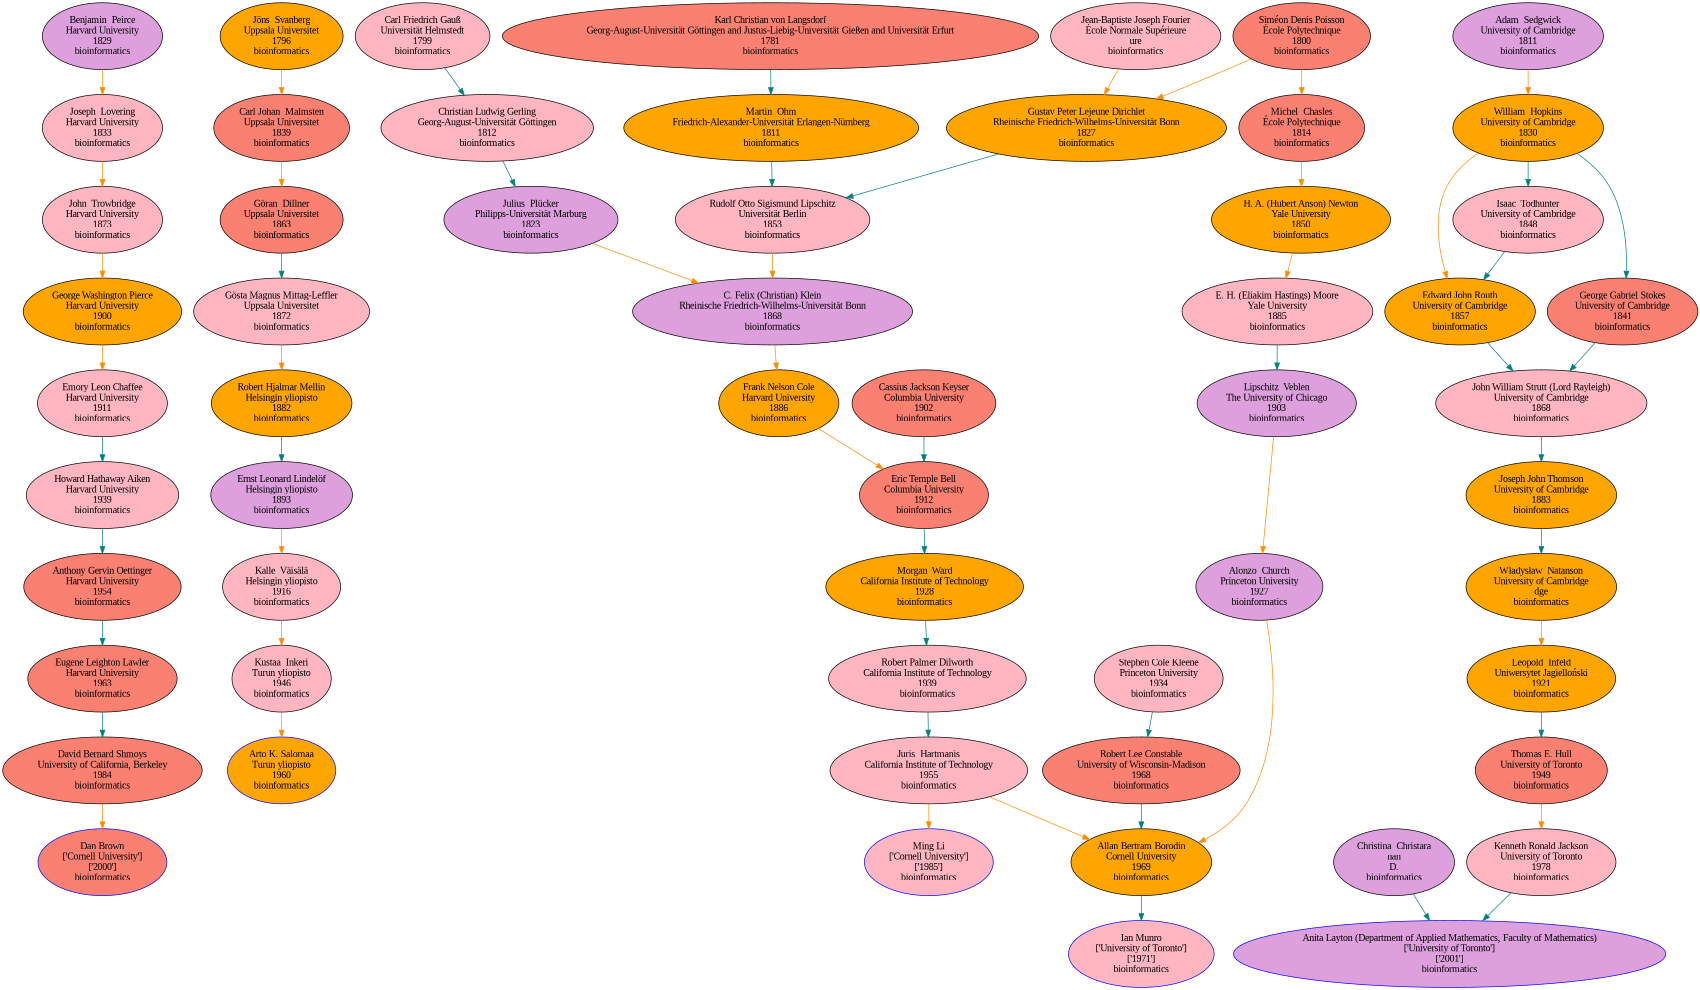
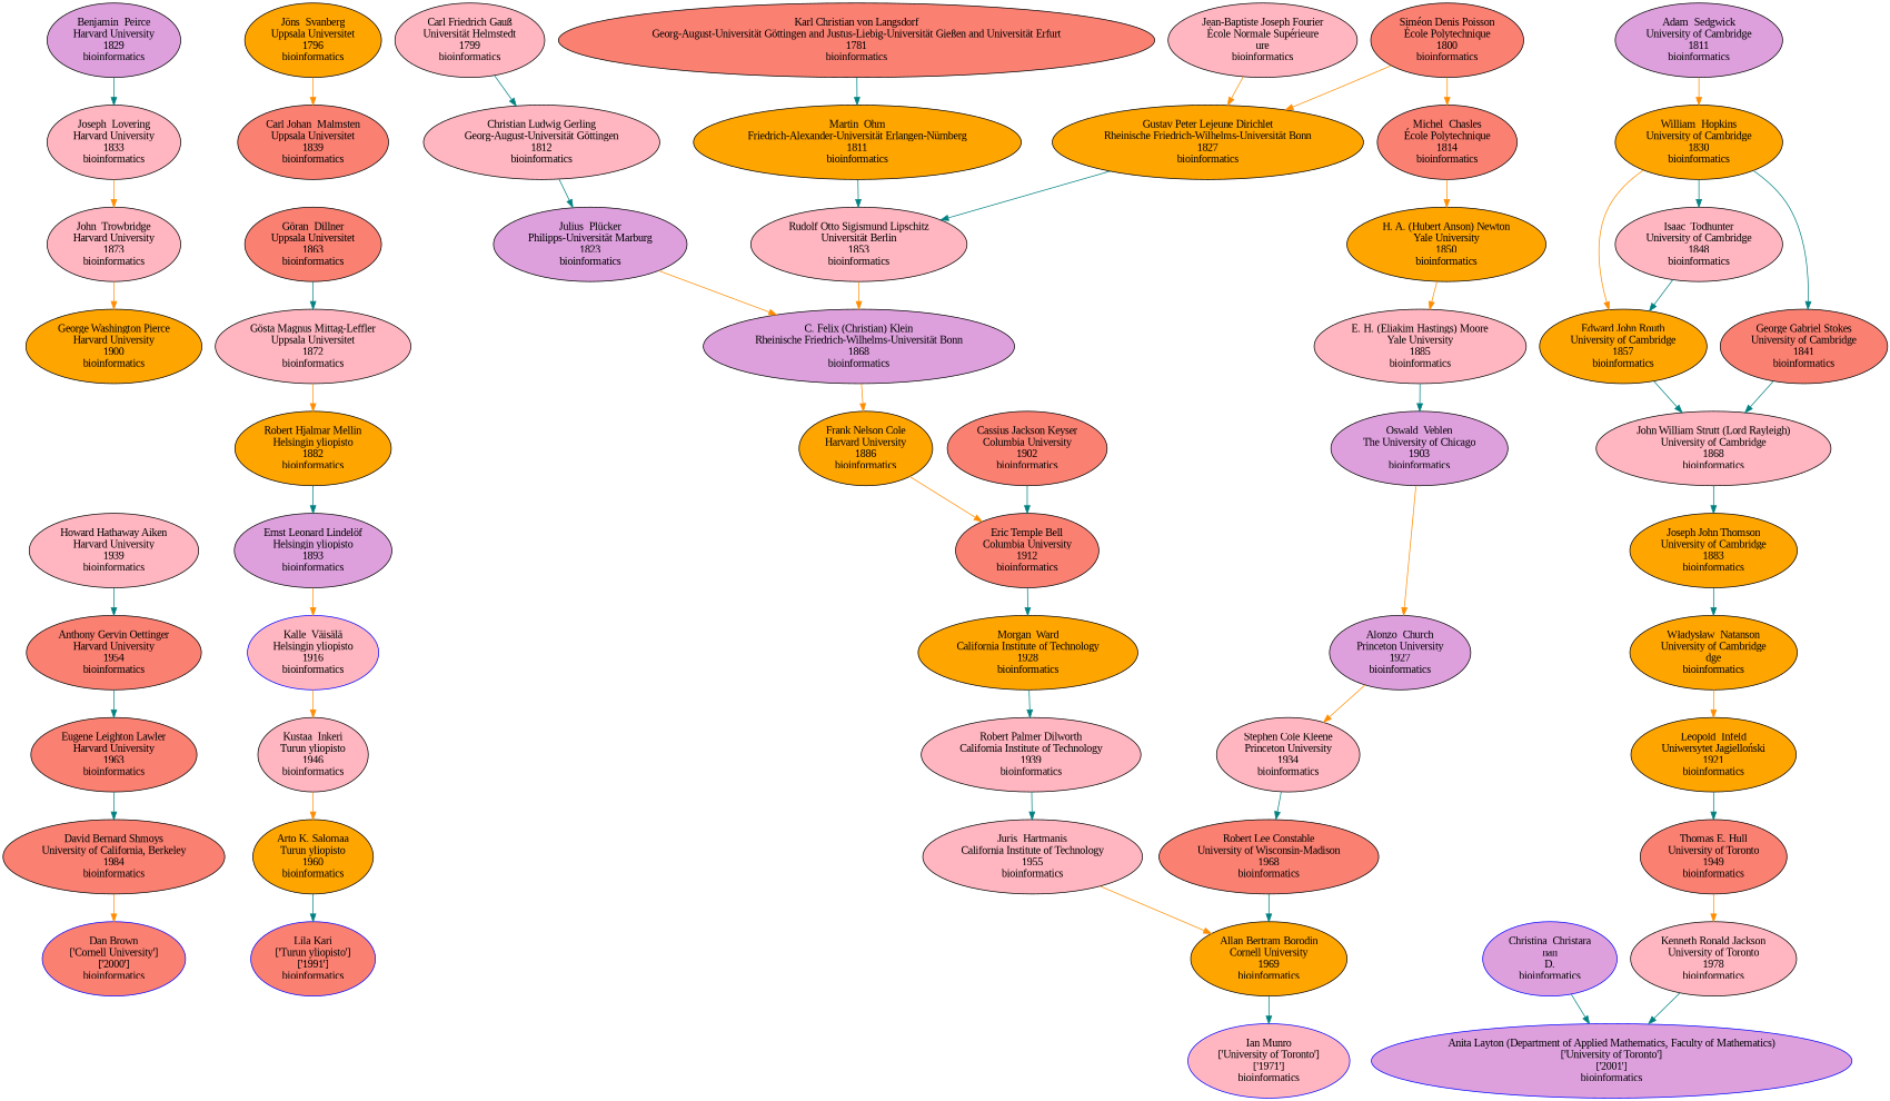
  digraph {
    fontname="Liberation Serif"
    node [fillcolor=lightpink fontname="Liberation Serif" style=filled]
    edge [color=teal fontname="Liberation Serif"]
    n1 [color=blue fillcolor=salmon label="​Dan Brown\n['Cornell University']\n['2000']\nbioinformatics"]
-   n3 [color=blue label="Ming Li\n['Cornell University']\n['1985']\nbioinformatics"]
+   n2 [color=blue fillcolor=salmon label="Lila Kari\n['Turun yliopisto']\n['1991']\nbioinformatics"]
    n4 [color=blue label="Ian Munro\n['University of Toronto']\n['1971']\nbioinformatics"]
    n5 [color=blue fillcolor=plum label="Anita Layton (Department of Applied Mathematics, Faculty of Mathematics)\n['University of Toronto']\n['2001']\nbioinformatics"]
    n6 [fillcolor=salmon label="David Bernard Shmoys\nUniversity of California, Berkeley\n1984\nbioinformatics"]
-   n7 [fillcolor=orange label="Arto K. Salomaa\nTurun yliopisto\n1960\nbioinformatics" color=blue]
+   n7 [fillcolor=orange label="Arto K. Salomaa\nTurun yliopisto\n1960\nbioinformatics"]
    n8 [label="Juris  Hartmanis\nCalifornia Institute of Technology\n1955\nbioinformatics"]
    n9 [fillcolor=orange label="Allan Bertram Borodin\nCornell University\n1969\nbioinformatics"]
-   n10 [fillcolor=plum label="Christina  Christara\nnan\nD.\nbioinformatics"]
+   n10 [fillcolor=plum label="Christina  Christara\nnan\nD.\nbioinformatics" color=blue]
    n11 [label="Kenneth Ronald Jackson\nUniversity of Toronto\n1978\nbioinformatics"]
    n12 [fillcolor=salmon label="Eugene Leighton Lawler\nHarvard University\n1963\nbioinformatics"]
    n13 [label="Kustaa  Inkeri\nTurun yliopisto\n1946\nbioinformatics"]
    n14 [label="Robert Palmer Dilworth\nCalifornia Institute of Technology\n1939\nbioinformatics"]
    n15 [fillcolor=salmon label="Robert Lee Constable\nUniversity of Wisconsin-Madison\n1968\nbioinformatics"]
    n16 [fillcolor=salmon label="Thomas E. Hull\nUniversity of Toronto\n1949\nbioinformatics"]
    n17 [fillcolor=salmon label="Anthony Gervin Oettinger\nHarvard University\n1954\nbioinformatics"]
-   n18 [label="Kalle  Väisälä\nHelsingin yliopisto\n1916\nbioinformatics"]
+   n18 [label="Kalle  Väisälä\nHelsingin yliopisto\n1916\nbioinformatics" color=blue]
    n19 [fillcolor=orange label="Morgan  Ward\nCalifornia Institute of Technology\n1928\nbioinformatics"]
    n20 [label="Stephen Cole Kleene\nPrinceton University\n1934\nbioinformatics"]
    n21 [fillcolor=orange label="Leopold  Infeld\nUniwersytet Jagielloński\n1921\nbioinformatics"]
    n22 [label="Howard Hathaway Aiken\nHarvard University\n1939\nbioinformatics"]
    n23 [fillcolor=plum label="Ernst Leonard Lindelöf\nHelsingin yliopisto\n1893\nbioinformatics"]
    n24 [fillcolor=salmon label="Eric Temple Bell\nColumbia University\n1912\nbioinformatics"]
    n25 [fillcolor=plum label="Alonzo  Church\nPrinceton University\n1927\nbioinformatics"]
    n26 [fillcolor=orange label="Władysław  Natanson\nUniversity of Cambridge\ndge\nbioinformatics"]
-   n27 [label="Emory Leon Chaffee\nHarvard University\n1911\nbioinformatics"]
    n28 [fillcolor=orange label="Robert Hjalmar Mellin\nHelsingin yliopisto\n1882\nbioinformatics"]
    n29 [fillcolor=orange label="Frank Nelson Cole\nHarvard University\n1886\nbioinformatics"]
    n30 [fillcolor=salmon label="Cassius Jackson Keyser\nColumbia University\n1902\nbioinformatics"]
-   n31 [fillcolor=plum label="Lipschitz  Veblen\nThe University of Chicago\n1903\nbioinformatics"]
+   n31 [fillcolor=plum label="Oswald  Veblen\nThe University of Chicago\n1903\nbioinformatics"]
    n32 [fillcolor=orange label="Joseph John Thomson\nUniversity of Cambridge\n1883\nbioinformatics"]
    n33 [fillcolor=orange label="George Washington Pierce\nHarvard University\n1900\nbioinformatics"]
    n34 [label="Gösta Magnus Mittag-Leffler\nUppsala Universitet\n1872\nbioinformatics"]
    n35 [fillcolor=plum label="C. Felix (Christian) Klein\nRheinische Friedrich-Wilhelms-Universität Bonn\n1868\nbioinformatics"]
    n36 [label="E. H. (Eliakim Hastings) Moore\nYale University\n1885\nbioinformatics"]
    n37 [label="John William Strutt (Lord Rayleigh)\nUniversity of Cambridge\n1868\nbioinformatics"]
    n38 [label="John  Trowbridge\nHarvard University\n1873\nbioinformatics"]
    n39 [fillcolor=salmon label="Göran  Dillner\nUppsala Universitet\n1863\nbioinformatics"]
    n40 [fillcolor=plum label="Julius  Plücker\nPhilipps-Universität Marburg\n1823\nbioinformatics"]
    n41 [label="Rudolf Otto Sigismund Lipschitz\nUniversität Berlin\n1853\nbioinformatics"]
    n42 [fillcolor=orange label="H. A. (Hubert Anson) Newton\nYale University\n1850\nbioinformatics"]
    n43 [fillcolor=orange label="Edward John Routh\nUniversity of Cambridge\n1857\nbioinformatics"]
    n44 [fillcolor=salmon label="George Gabriel Stokes\nUniversity of Cambridge\n1841\nbioinformatics"]
    n45 [label="Joseph  Lovering\nHarvard University\n1833\nbioinformatics"]
    n46 [fillcolor=salmon label="Carl Johan  Malmsten\nUppsala Universitet\n1839\nbioinformatics"]
    n47 [label="Christian Ludwig Gerling\nGeorg-August-Universität Göttingen\n1812\nbioinformatics"]
    n48 [fillcolor=orange label="Martin  Ohm\nFriedrich-Alexander-Universität Erlangen-Nürnberg\n1811\nbioinformatics"]
    n49 [fillcolor=orange label="Gustav Peter Lejeune Dirichlet\nRheinische Friedrich-Wilhelms-Universität Bonn\n1827\nbioinformatics"]
    n50 [fillcolor=salmon label="Michel  Chasles\nÉcole Polytechnique\n1814\nbioinformatics"]
    n51 [label="Isaac  Todhunter\nUniversity of Cambridge\n1848\nbioinformatics"]
    n52 [fillcolor=orange label="William  Hopkins\nUniversity of Cambridge\n1830\nbioinformatics"]
    n53 [fillcolor=plum label="Benjamin  Peirce\nHarvard University\n1829\nbioinformatics"]
    n54 [fillcolor=orange label="Jöns  Svanberg\nUppsala Universitet\n1796\nbioinformatics"]
    n55 [label="Carl Friedrich Gauß\nUniversität Helmstedt\n1799\nbioinformatics"]
    n56 [fillcolor=salmon label="Karl Christian von Langsdorf\nGeorg-August-Universität Göttingen and Justus-Liebig-Universität Gießen and Universität Erfurt\n1781\nbioinformatics"]
    n57 [fillcolor=salmon label="Siméon Denis Poisson\nÉcole Polytechnique\n1800\nbioinformatics"]
    n58 [label="Jean-Baptiste Joseph Fourier\nÉcole Normale Supérieure\nure\nbioinformatics"]
    n59 [fillcolor=plum label="Adam  Sedgwick\nUniversity of Cambridge\n1811\nbioinformatics"]
    n6 -> n1 [color=darkorange]
-   n8 -> n3 [color=darkorange]
+   n7 -> n2
    n8 -> n9 [color=darkorange]
    n9 -> n4
    n10 -> n5
    n11 -> n5
    n12 -> n6
    n13 -> n7 [color=darkorange]
    n14 -> n8
    n15 -> n9
    n16 -> n11 [color=darkorange]
    n17 -> n12
    n18 -> n13 [color=darkorange]
    n19 -> n14
    n20 -> n15
    n21 -> n16
    n22 -> n17
    n23 -> n18 [color=darkorange]
    n24 -> n19
-   n25 -> n9 [color=darkorange]
+   n25 -> n20 [color=darkorange]
    n26 -> n21 [color=darkorange]
-   n27 -> n22
    n28 -> n23
    n29 -> n24 [color=darkorange]
    n30 -> n24
    n31 -> n25 [color=darkorange]
    n32 -> n26
-   n33 -> n27 [color=darkorange]
    n34 -> n28 [color=darkorange]
    n35 -> n29 [color=darkorange]
    n36 -> n31
    n37 -> n32
    n38 -> n33 [color=darkorange]
    n39 -> n34
    n40 -> n35 [color=darkorange]
    n41 -> n35 [color=darkorange]
    n42 -> n36 [color=darkorange]
    n43 -> n37
    n44 -> n37
    n45 -> n38 [color=darkorange]
-   n46 -> n39 [color=darkorange]
    n47 -> n40
    n48 -> n41
    n49 -> n41
    n50 -> n42 [color=darkorange]
    n51 -> n43
    n52 -> n43 [color=darkorange]
    n52 -> n44
    n52 -> n51
-   n53 -> n45 [color=darkorange]
+   n53 -> n45
    n54 -> n46 [color=darkorange]
    n55 -> n47
    n56 -> n48
    n57 -> n49 [color=darkorange]
    n57 -> n50 [color=darkorange]
    n58 -> n49 [color=darkorange]
    n59 -> n52 [color=darkorange]
  }
